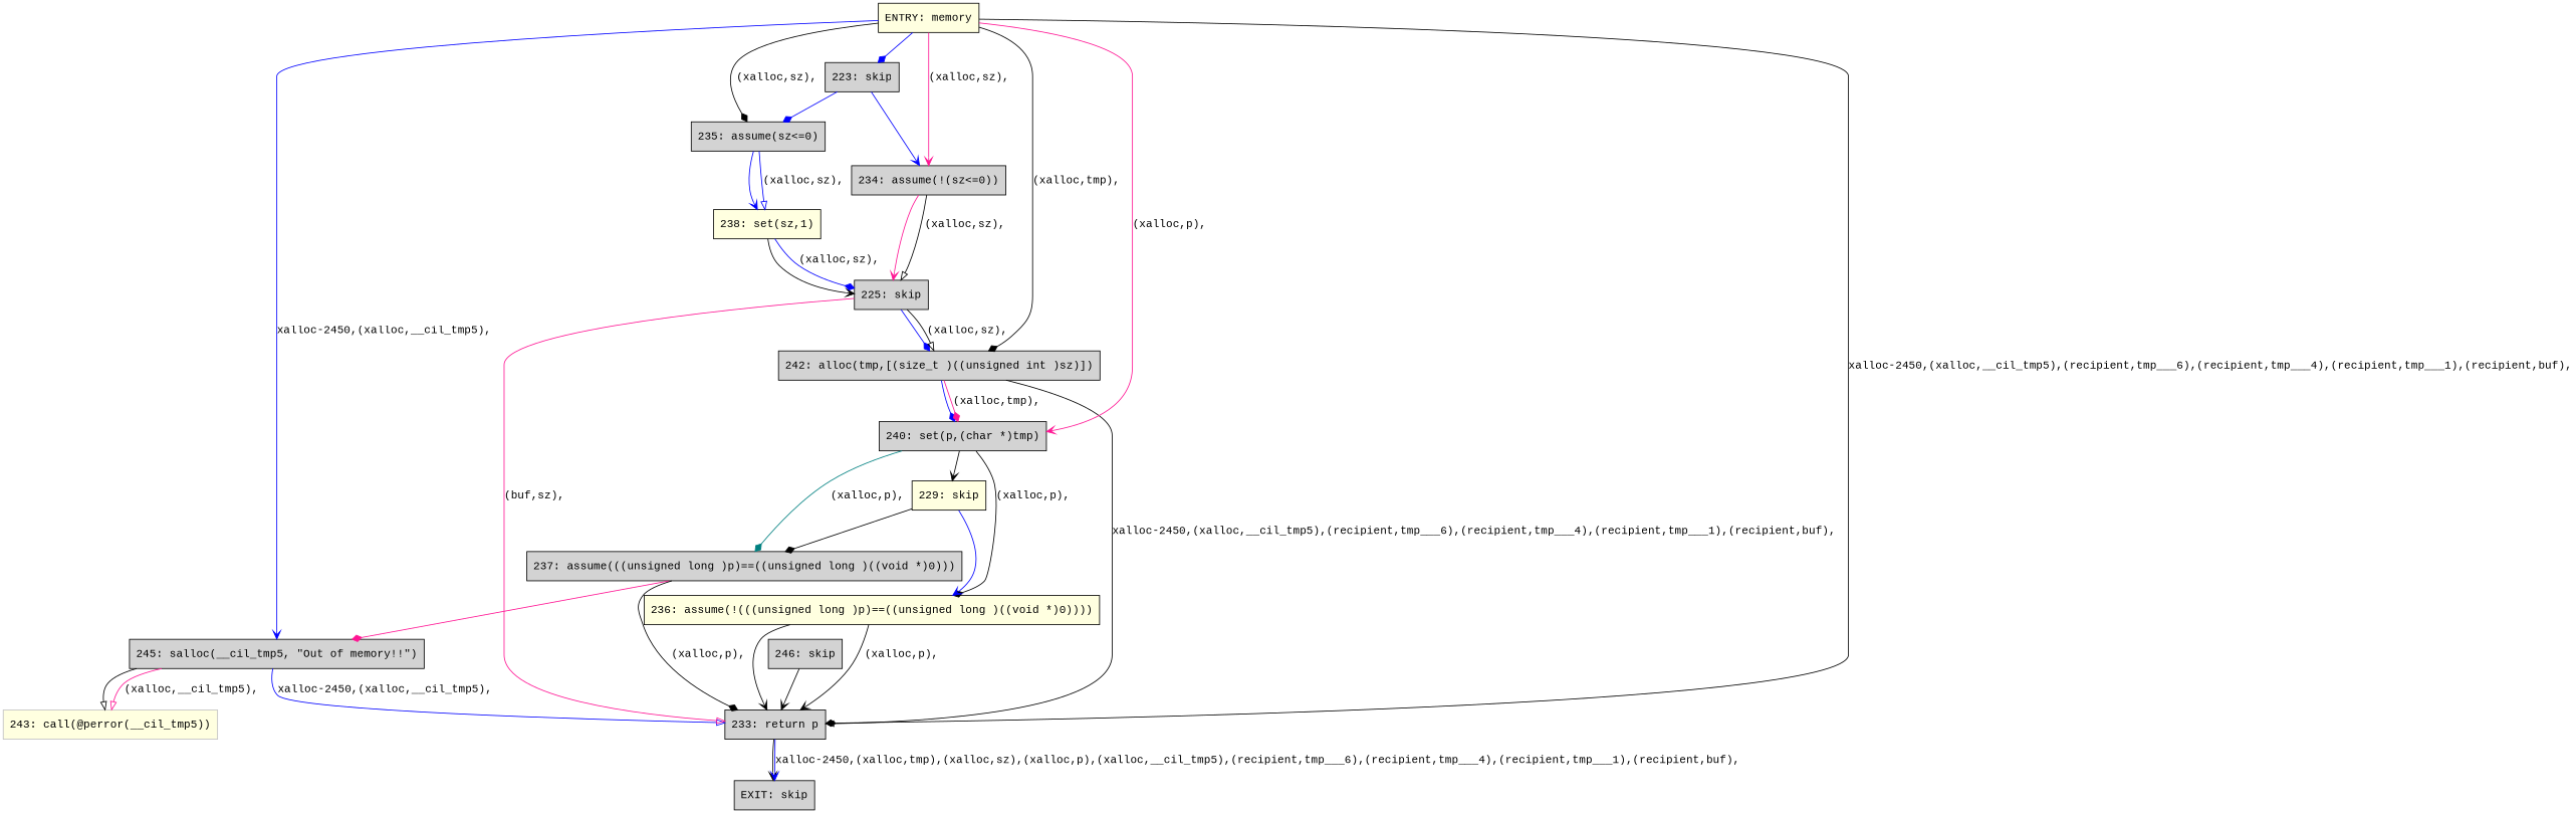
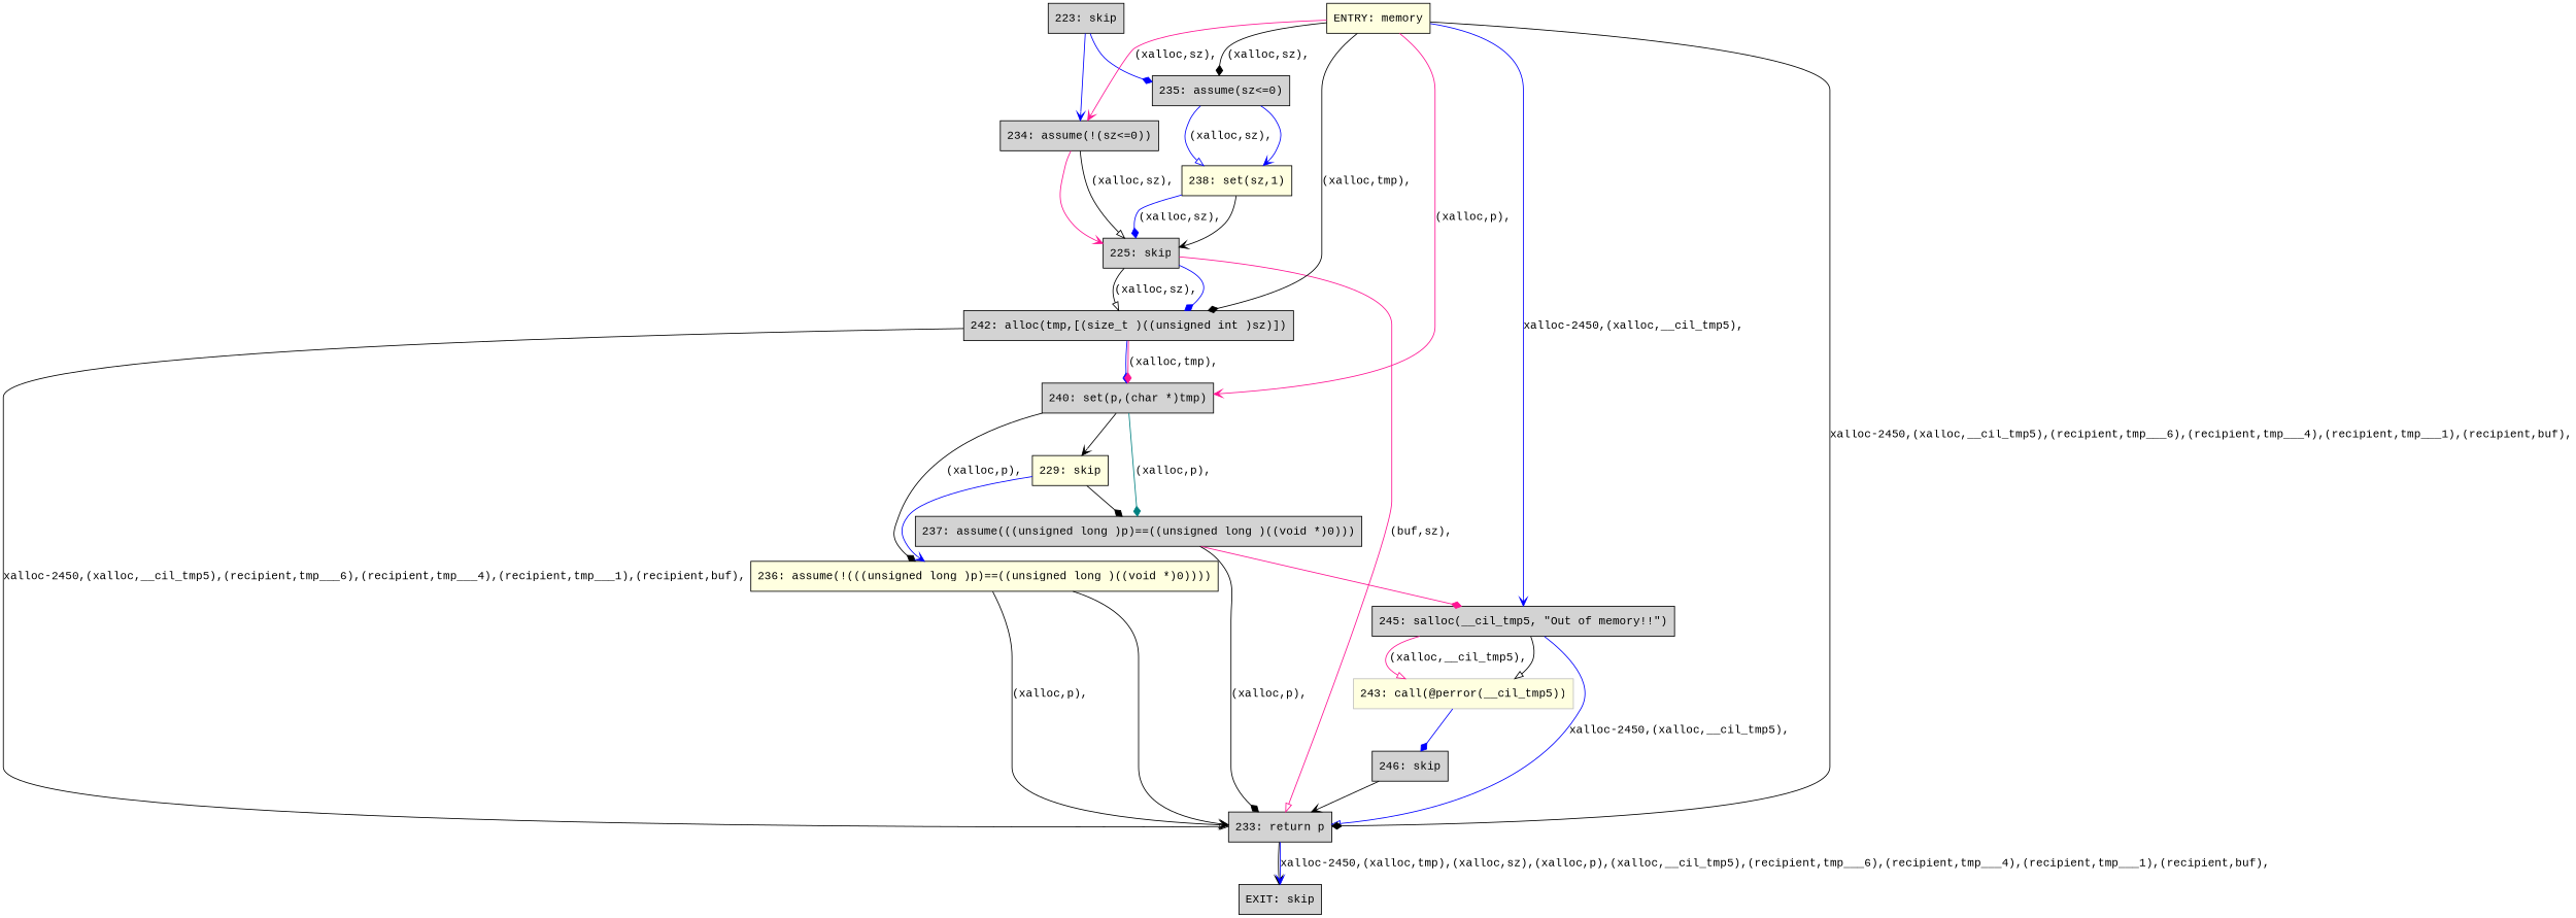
  digraph {
    fontname="Liberation Mono"
    node [fillcolor=lightgrey fontname="Liberation Mono" shape=box style=filled]
    edge [arrowhead=diamond color=black fontname="Liberation Mono"]
    n1 [label="246: skip"]
    n2 [label="245: salloc(__cil_tmp5, \"Out of memory!!\")"]
    n3 [color=grey fillcolor=lightyellow label="243: call(@perror(__cil_tmp5))"]
    n4 [label="242: alloc(tmp,[(size_t )((unsigned int )sz)])"]
    n5 [label="240: set(p,(char *)tmp)"]
    n6 [fillcolor=lightyellow label="238: set(sz,1)"]
    n7 [label="237: assume(((unsigned long )p)==((unsigned long )((void *)0)))"]
    n8 [fillcolor=lightyellow label="236: assume(!(((unsigned long )p)==((unsigned long )((void *)0))))"]
    n9 [label="235: assume(sz<=0)"]
    n10 [label="234: assume(!(sz<=0))"]
    n11 [label="233: return p"]
    n12 [fillcolor=lightyellow label="229: skip"]
    n13 [label="225: skip"]
    n14 [label="223: skip"]
    n15 [label="EXIT: skip"]
    n16 [fillcolor=lightyellow label="ENTRY: memory"]
    subgraph sub_1 {
      n1
      n2
      n3
      n4
      n5
      n6
      n7
      n8
      n9
      n10
      n11
      n12
      n13
      n14
      n15
      n16
    }
    n1 -> n11 [arrowhead=vee]
    n2 -> n3 [arrowhead=onormal]
    n2 -> n3 [arrowhead=onormal color=deeppink label="(xalloc,__cil_tmp5),"]
    n2 -> n11 [arrowhead=onormal color=blue label="xalloc-2450,(xalloc,__cil_tmp5),"]
+   n3 -> n1 [color=blue]
    n4 -> n5 [color=blue]
    n4 -> n5 [color=deeppink label="(xalloc,tmp),"]
    n4 -> n11 [arrowhead=onormal label="xalloc-2450,(xalloc,__cil_tmp5),(recipient,tmp___6),(recipient,tmp___4),(recipient,tmp___1),(recipient,buf),"]
    n5 -> n7 [color=teal label="(xalloc,p),"]
    n5 -> n8 [label="(xalloc,p),"]
    n5 -> n12 [arrowhead=vee]
    n6 -> n13 [arrowhead=vee]
    n6 -> n13 [color=blue label="(xalloc,sz),"]
    n7 -> n2 [color=deeppink]
    n7 -> n11 [label="(xalloc,p),"]
    n8 -> n11 [arrowhead=vee]
    n8 -> n11 [arrowhead=vee label="(xalloc,p),"]
    n9 -> n6 [arrowhead=vee color=blue]
    n9 -> n6 [arrowhead=onormal color=blue label="(xalloc,sz),"]
    n10 -> n13 [arrowhead=vee color=deeppink]
    n10 -> n13 [arrowhead=onormal label="(xalloc,sz),"]
    n11 -> n15 [arrowhead=vee]
    n11 -> n15 [arrowhead=vee color=blue label="xalloc-2450,(xalloc,tmp),(xalloc,sz),(xalloc,p),(xalloc,__cil_tmp5),(recipient,tmp___6),(recipient,tmp___4),(recipient,tmp___1),(recipient,buf),"]
    n12 -> n7
    n12 -> n8 [arrowhead=vee color=blue]
    n13 -> n4 [color=blue]
    n13 -> n4 [arrowhead=onormal label="(xalloc,sz),"]
    n13 -> n11 [arrowhead=onormal color=deeppink label="(buf,sz),"]
    n14 -> n9 [color=blue]
    n14 -> n10 [arrowhead=vee color=blue]
    n16 -> n2 [arrowhead=vee color=blue label="xalloc-2450,(xalloc,__cil_tmp5),"]
    n16 -> n4 [label="(xalloc,tmp),"]
    n16 -> n5 [arrowhead=vee color=deeppink label="(xalloc,p),"]
    n16 -> n9 [label="(xalloc,sz),"]
    n16 -> n10 [arrowhead=vee color=deeppink label="(xalloc,sz),"]
    n16 -> n11 [label="xalloc-2450,(xalloc,__cil_tmp5),(recipient,tmp___6),(recipient,tmp___4),(recipient,tmp___1),(recipient,buf),"]
-   n16 -> n14 [color=blue]
  }
